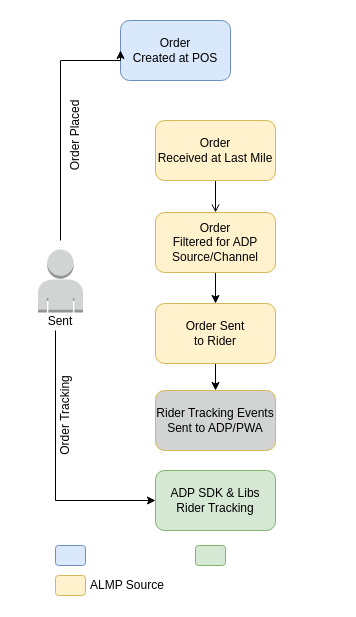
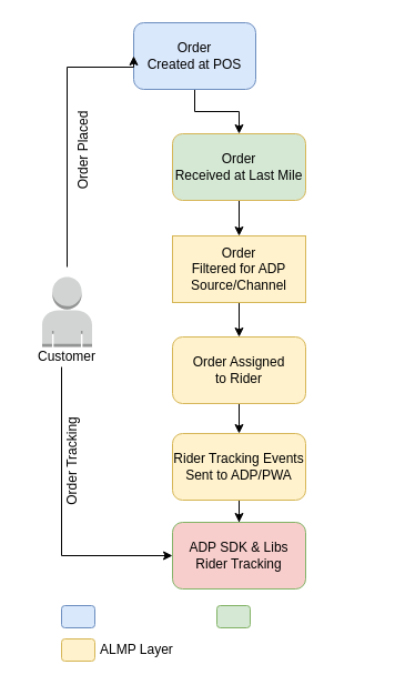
  <mxCell id="0" />
  <mxCell id="1" parent="0" />
+ <mxCell id="2" value="" style="edgeStyle=orthogonalEdgeStyle;rounded=0;orthogonalLoop=1;jettySize=auto;html=1;" parent="1" source="3" target="9" edge="1"><mxGeometry relative="1" as="geometry" /></mxCell>
  <mxCell id="3" value="Order&lt;div&gt;Created at POS&lt;/div&gt;" style="rounded=1;whiteSpace=wrap;html=1;fillColor=#dae8fc;strokeColor=#6c8ebf;" parent="1" vertex="1"><mxGeometry x="120" y="20" width="110" height="60" as="geometry" /></mxCell>
  <mxCell id="4" value="" style="edgeStyle=orthogonalEdgeStyle;rounded=0;orthogonalLoop=1;jettySize=auto;html=1;entryX=0;entryY=0.5;entryDx=0;entryDy=0;" parent="1" target="3" edge="1"><mxGeometry relative="1" as="geometry"><mxPoint x="60" y="240" as="sourcePoint" /><Array as="points"><mxPoint x="60" y="60" /></Array></mxGeometry></mxCell>
  <mxCell id="5" value="" style="outlineConnect=0;dashed=0;verticalLabelPosition=bottom;verticalAlign=top;align=center;html=1;shape=mxgraph.aws3.user;fillColor=#D2D3D3;gradientColor=none;" parent="1" vertex="1"><mxGeometry x="37.5" y="249" width="45" height="63" as="geometry" /></mxCell>
- <mxCell id="6" value="Sent" style="text;html=1;align=center;verticalAlign=middle;whiteSpace=wrap;rounded=0;" parent="1" vertex="1"><mxGeometry x="30" y="306" width="60" height="30" as="geometry" /></mxCell>
+ <mxCell id="6" value="Customer" style="text;html=1;align=center;verticalAlign=middle;whiteSpace=wrap;rounded=0;" parent="1" vertex="1"><mxGeometry x="30" y="306" width="60" height="30" as="geometry" /></mxCell>
  <mxCell id="7" value="&lt;div&gt;Order&amp;nbsp;&lt;span style=&quot;background-color: transparent; color: light-dark(rgb(0, 0, 0), rgb(255, 255, 255));&quot;&gt;Placed&lt;/span&gt;&lt;/div&gt;" style="text;html=1;align=center;verticalAlign=middle;whiteSpace=wrap;rounded=0;rotation=-90;" parent="1" vertex="1"><mxGeometry x="30" y="120" width="90" height="30" as="geometry" /></mxCell>
- <mxCell id="8" value="" style="edgeStyle=orthogonalEdgeStyle;rounded=0;orthogonalLoop=1;jettySize=auto;html=1;endArrow=open;" parent="1" source="9" target="11" edge="1"><mxGeometry relative="1" as="geometry" /></mxCell>
- <mxCell id="9" value="Order&lt;div&gt;Received at Last Mile&lt;/div&gt;" style="rounded=1;whiteSpace=wrap;html=1;fillColor=#fff2cc;strokeColor=#d6b656;" parent="1" vertex="1"><mxGeometry x="155" y="120" width="120" height="60" as="geometry" /></mxCell>
+ <mxCell id="8" value="" style="edgeStyle=orthogonalEdgeStyle;rounded=0;orthogonalLoop=1;jettySize=auto;html=1;" parent="1" source="9" target="11" edge="1"><mxGeometry relative="1" as="geometry" /></mxCell>
+ <mxCell id="9" value="Order&lt;div&gt;Received at Last Mile&lt;/div&gt;" style="rounded=1;whiteSpace=wrap;html=1;fillColor=#d5e8d4;strokeColor=#d6b656;" parent="1" vertex="1"><mxGeometry x="155" y="120" width="120" height="60" as="geometry" /></mxCell>
  <mxCell id="10" value="" style="edgeStyle=orthogonalEdgeStyle;rounded=0;orthogonalLoop=1;jettySize=auto;html=1;" parent="1" source="11" target="13" edge="1"><mxGeometry relative="1" as="geometry" /></mxCell>
- <mxCell id="11" value="Order&lt;div&gt;Filtered for ADP&lt;/div&gt;&lt;div&gt;Source/Channel&lt;/div&gt;" style="rounded=1;whiteSpace=wrap;html=1;fillColor=#fff2cc;strokeColor=#d6b656;" parent="1" vertex="1"><mxGeometry x="155" y="212" width="120" height="60" as="geometry" /></mxCell>
+ <mxCell id="11" value="Order&lt;div&gt;Filtered for ADP&lt;/div&gt;&lt;div&gt;Source/Channel&lt;/div&gt;" style="whiteSpace=wrap;html=1;fillColor=#fff2cc;strokeColor=#d6b656;rounded=0;" parent="1" vertex="1"><mxGeometry x="155" y="212" width="120" height="60" as="geometry" /></mxCell>
  <mxCell id="12" value="" style="edgeStyle=orthogonalEdgeStyle;rounded=0;orthogonalLoop=1;jettySize=auto;html=1;" parent="1" source="13" target="15" edge="1"><mxGeometry relative="1" as="geometry" /></mxCell>
- <mxCell id="13" value="Order Sent&lt;br&gt;&lt;div&gt;to Rider&lt;/div&gt;" style="rounded=1;whiteSpace=wrap;html=1;fillColor=#fff2cc;strokeColor=#d6b656;" parent="1" vertex="1"><mxGeometry x="155" y="303" width="120" height="60" as="geometry" /></mxCell>
- <mxCell id="15" value="Rider Tracking Events Sent to ADP/PWA" style="rounded=1;whiteSpace=wrap;html=1;fillColor=#d2d3d3;strokeColor=#d6b656;" parent="1" vertex="1"><mxGeometry x="155" y="390" width="120" height="60" as="geometry" /></mxCell>
+ <mxCell id="13" value="Order Assigned&lt;br&gt;&lt;div&gt;to Rider&lt;/div&gt;" style="rounded=1;whiteSpace=wrap;html=1;fillColor=#fff2cc;strokeColor=#d6b656;" parent="1" vertex="1"><mxGeometry x="155" y="303" width="120" height="60" as="geometry" /></mxCell>
+ <mxCell id="14" value="" style="edgeStyle=orthogonalEdgeStyle;rounded=0;orthogonalLoop=1;jettySize=auto;html=1;" edge="1" parent="1" source="15" target="23"><mxGeometry relative="1" as="geometry" /></mxCell>
+ <mxCell id="15" value="Rider Tracking Events Sent to ADP/PWA" style="rounded=1;whiteSpace=wrap;html=1;fillColor=#fff2cc;strokeColor=#d6b656;" parent="1" vertex="1"><mxGeometry x="155" y="390" width="120" height="60" as="geometry" /></mxCell>
  <mxCell id="16" value="" style="edgeStyle=orthogonalEdgeStyle;rounded=0;orthogonalLoop=1;jettySize=auto;html=1;entryX=0;entryY=0.5;entryDx=0;entryDy=0;" edge="1" parent="1" target="23"><mxGeometry relative="1" as="geometry"><mxPoint x="55" y="330" as="sourcePoint" /><mxPoint x="155" y="420" as="targetPoint" /><Array as="points"><mxPoint x="55" y="500" /></Array></mxGeometry></mxCell>
  <mxCell id="17" value="&lt;div&gt;Order&amp;nbsp;&lt;span style=&quot;background-color: transparent; color: light-dark(rgb(0, 0, 0), rgb(255, 255, 255));&quot;&gt;Tracking&lt;/span&gt;&lt;/div&gt;" style="text;html=1;align=center;verticalAlign=middle;whiteSpace=wrap;rounded=0;rotation=-90;" vertex="1" parent="1"><mxGeometry x="20" y="400" width="90" height="30" as="geometry" /></mxCell>
  <mxCell id="18" value="" style="group" vertex="1" connectable="0" parent="1"><mxGeometry x="55" y="545" width="279" height="50" as="geometry" /></mxCell>
  <mxCell id="19" value="" style="rounded=1;whiteSpace=wrap;html=1;fillColor=#dae8fc;strokeColor=#6c8ebf;" parent="18" vertex="1"><mxGeometry width="30" height="20" as="geometry" /></mxCell>
  <mxCell id="20" value="" style="rounded=1;whiteSpace=wrap;html=1;fillColor=#fff2cc;strokeColor=#d6b656;" parent="18" vertex="1"><mxGeometry y="30" width="30" height="20" as="geometry" /></mxCell>
- <mxCell id="21" value="ALMP Source" style="text;html=1;align=left;verticalAlign=middle;whiteSpace=wrap;rounded=0;" parent="18" vertex="1"><mxGeometry x="33" y="30" width="100" height="20" as="geometry" /></mxCell>
+ <mxCell id="21" value="ALMP Layer" style="text;html=1;align=left;verticalAlign=middle;whiteSpace=wrap;rounded=0;" parent="18" vertex="1"><mxGeometry x="33" y="30" width="100" height="20" as="geometry" /></mxCell>
  <mxCell id="22" value="" style="rounded=1;whiteSpace=wrap;html=1;fillColor=#d5e8d4;strokeColor=#82b366;" parent="18" vertex="1"><mxGeometry x="140" width="30" height="20" as="geometry" /></mxCell>
- <mxCell id="23" value="ADP SDK &amp;amp; Libs&lt;div&gt;&lt;span style=&quot;background-color: transparent; color: light-dark(rgb(0, 0, 0), rgb(255, 255, 255));&quot;&gt;Rider Tracking&lt;/span&gt;&lt;/div&gt;" style="rounded=1;whiteSpace=wrap;html=1;fillColor=#d5e8d4;strokeColor=#82b366;" vertex="1" parent="1"><mxGeometry x="155" y="470" width="120" height="60" as="geometry" /></mxCell>
+ <mxCell id="23" value="ADP SDK &amp;amp; Libs&lt;div&gt;&lt;span style=&quot;background-color: transparent; color: light-dark(rgb(0, 0, 0), rgb(255, 255, 255));&quot;&gt;Rider Tracking&lt;/span&gt;&lt;/div&gt;" style="rounded=1;whiteSpace=wrap;html=1;fillColor=#f8cecc;strokeColor=#82b366;" vertex="1" parent="1"><mxGeometry x="155" y="470" width="120" height="60" as="geometry" /></mxCell>
